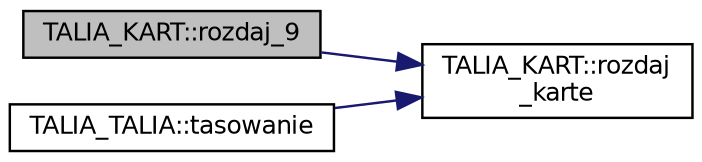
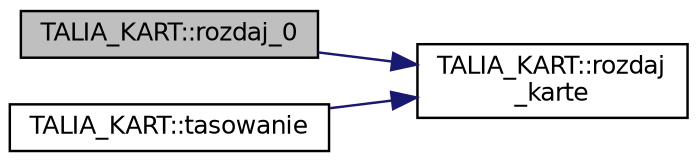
  digraph {
    rankdir=LR
    node [color=black fillcolor=white fontname=Helvetica fontsize=10 shape=record style=filled]
    edge [color=midnightblue fontname=Helvetica fontsize=10 labelfontname=Helvetica labelfontsize=10 style=solid]
-   n1 [fillcolor=grey75 fontcolor=black height=0.2 label="TALIA_KART::rozdaj_9" width=0.4]
+   n1 [fillcolor=grey75 fontcolor=black height=0.2 label="TALIA_KART::rozdaj_0" width=0.4]
    n2 [height=0.2 label="TALIA_KART::rozdaj\l_karte" width=0.4]
-   n3 [height=0.2 label="TALIA_TALIA::tasowanie" width=0.4]
+   n3 [height=0.2 label="TALIA_KART::tasowanie" width=0.4]
    n1 -> n2
    n3 -> n2
  }
